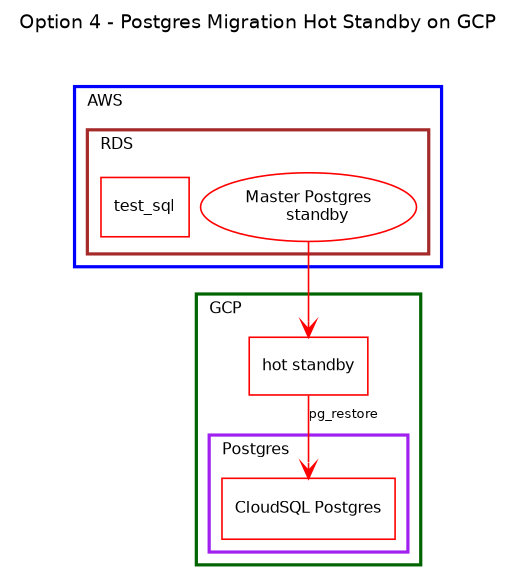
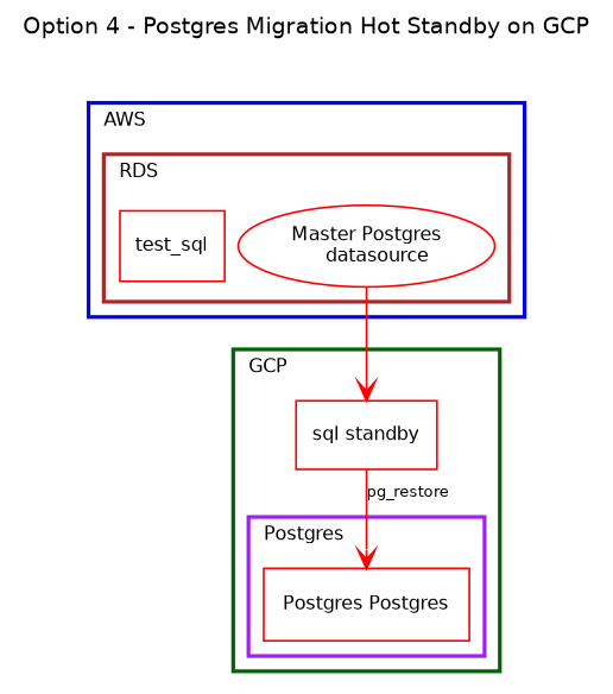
  digraph {
    fontname=Helvetica
    fontsize=12
    label="Option 4 - Postgres Migration Hot Standby on GCP"
    labelloc=t
    nodesep=0.1
    rankdir=TB
    ranksep=0.1
    node [color=red fontname=Helvetica fontsize=10 shape=record]
    edge [arrowhead=vee color=red fontname=Helvetica fontsize=8]
-   n1 [label="Master Postgres\n    standby" shape=oval]
+   n1 [label="Master Postgres\n    datasource" shape=oval]
    test_sql
-   n3 [label="CloudSQL Postgres"]
-   n4 [label="hot standby" shape=rectangle]
+   n3 [label="Postgres Postgres"]
+   n4 [label="sql standby" shape=rectangle]
    subgraph cluster_1 {
      color=blue
      fontsize=10
      label=AWS
      labeljust=l
      ranksep=1
      style=bold
      width=.8
      subgraph cluster_2 {
        color=brown
        fontsize=10
        height=.1
        label=RDS
        labeljust=l
        ranksep=1
        style=bold
        width=.8
        n1
        test_sql
      }
    }
    subgraph cluster_3 {
      color=darkgreen
      fontsize=10
      label=GCP
      labeljust=l
      ranksep=1
      style=bold
      width=.8
      n4
      subgraph cluster_4 {
        color=purple
        fontsize=10
        label=Postgres
        labeljust=l
        ranksep=1
        style=bold
        width=.8
        n3
      }
    }
    n1 -> n4 [arrowtail=vee]
    n4 -> n3 [label=pg_restore]
  }
